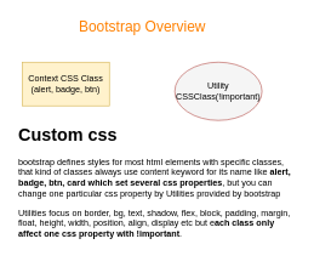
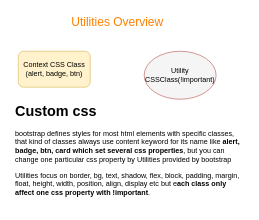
  <mxCell id="0" />
  <mxCell id="1" parent="0" />
- <mxCell id="2" value="Bootstrap Overview" style="text;html=1;align=center;verticalAlign=middle;resizable=0;points=[];autosize=1;fontSize=20;fontColor=#FF8000;" parent="1" vertex="1"><mxGeometry x="100" y="20" width="190" height="30" as="geometry" /></mxCell>
+ <mxCell id="2" value="Utilities Overview" style="text;html=1;align=center;verticalAlign=middle;resizable=0;points=[];autosize=1;fontSize=20;fontColor=#FF8000;" parent="1" vertex="1"><mxGeometry x="100" y="20" width="190" height="30" as="geometry" /></mxCell>
  <mxCell id="3" value="" style="group" parent="1" vertex="1" connectable="0"><mxGeometry x="20" y="85" width="390" height="260" as="geometry" /></mxCell>
  <mxCell id="4" value="&lt;h1&gt;Custom css&lt;br&gt;&lt;/h1&gt;&lt;p&gt;bootstrap defines styles for most html elements with specific classes, that kind of classes always use content keyword for its name like &lt;b&gt;alert, badge, btn, card which set several css properties&lt;/b&gt;, but you can change one particular css property by Utilities provided by bootstrap&lt;/p&gt;&lt;p&gt;Utilities focus on border, bg, text, shadow, flex, block, padding, margin, float, height, width, position, align, display etc but e&lt;b&gt;ach class only affect one css property with !important&lt;/b&gt;.&lt;br&gt;&lt;/p&gt;" style="text;html=1;strokeColor=none;fillColor=none;spacing=5;spacingTop=-20;whiteSpace=wrap;overflow=hidden;rounded=0;" parent="3" vertex="1"><mxGeometry y="80" width="390" height="180" as="geometry" /></mxCell>
  <mxCell id="5" value="Utility CSSClass(!important)" style="ellipse;whiteSpace=wrap;html=1;fillColor=#f5f5f5;strokeColor=#b85450;" parent="3" vertex="1"><mxGeometry x="220" width="120" height="80" as="geometry" /></mxCell>
- <mxCell id="6" value="&lt;div&gt;Context CSS Class&lt;/div&gt;&lt;div&gt;(alert, badge, btn)&lt;br&gt;&lt;/div&gt;" style="whiteSpace=wrap;html=1;fillColor=#fff2cc;strokeColor=#d6b656;rounded=0;" parent="3" vertex="1"><mxGeometry x="10" width="120" height="60" as="geometry" /></mxCell>
+ <mxCell id="6" value="&lt;div&gt;Context CSS Class&lt;/div&gt;&lt;div&gt;(alert, badge, btn)&lt;br&gt;&lt;/div&gt;" style="rounded=1;whiteSpace=wrap;html=1;fillColor=#fff2cc;strokeColor=#d6b656;" parent="3" vertex="1"><mxGeometry x="10" width="120" height="60" as="geometry" /></mxCell>
